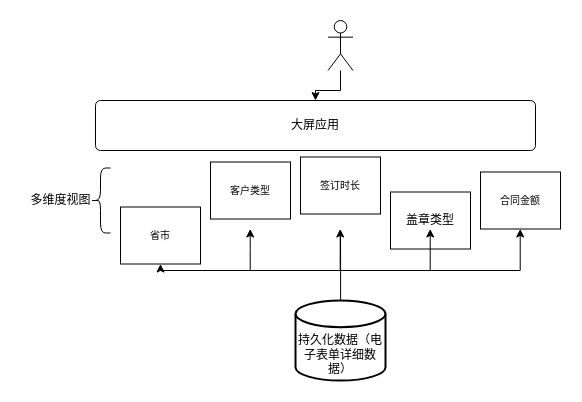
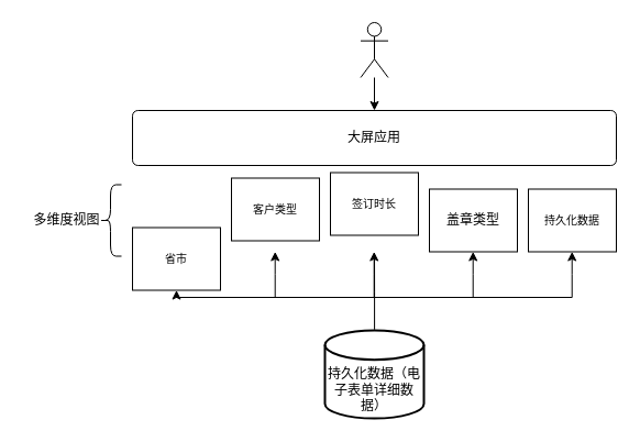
  <mxCell id="0" />
  <mxCell id="1" parent="0" />
  <mxCell id="2" value="" style="group" vertex="1" connectable="0" parent="1"><mxGeometry x="20" y="20" width="540" height="360" as="geometry" /></mxCell>
  <mxCell id="3" value="" style="shape=umlActor;verticalLabelPosition=bottom;verticalAlign=top;html=1;outlineConnect=0;" vertex="1" parent="2"><mxGeometry x="307.5" width="25" height="50" as="geometry" /></mxCell>
  <mxCell id="4" value="&lt;br&gt;&lt;br&gt;持久化数据（电子表单详细数据）" style="strokeWidth=2;html=1;shape=mxgraph.flowchart.database;whiteSpace=wrap;" vertex="1" parent="2"><mxGeometry x="275" y="280" width="90" height="80" as="geometry" /></mxCell>
  <mxCell id="5" value="&lt;font style=&quot;font-size: 10px;&quot;&gt;省市&lt;/font&gt;" style="rounded=0;whiteSpace=wrap;html=1;" vertex="1" parent="2"><mxGeometry x="100" y="186.5" width="80" height="57" as="geometry" /></mxCell>
  <mxCell id="6" value="多维度视图" style="text;html=1;align=center;verticalAlign=middle;resizable=0;points=[];autosize=1;strokeColor=none;fillColor=none;" vertex="1" parent="2"><mxGeometry y="165" width="80" height="30" as="geometry" /></mxCell>
  <mxCell id="7" value="" style="shape=curlyBracket;whiteSpace=wrap;html=1;rounded=1;labelPosition=left;verticalLabelPosition=middle;align=right;verticalAlign=middle;" vertex="1" parent="2"><mxGeometry x="70" y="147.5" width="20" height="65" as="geometry" /></mxCell>
  <mxCell id="8" value="&lt;font style=&quot;font-size: 10px;&quot;&gt;客户类型&lt;/font&gt;" style="rounded=0;whiteSpace=wrap;html=1;" vertex="1" parent="2"><mxGeometry x="190" y="141.5" width="80" height="57" as="geometry" /></mxCell>
  <mxCell id="9" value="&lt;font style=&quot;font-size: 10px;&quot;&gt;签订时长&lt;/font&gt;" style="rounded=0;whiteSpace=wrap;html=1;" vertex="1" parent="2"><mxGeometry x="280" y="136.5" width="80" height="57" as="geometry" /></mxCell>
- <mxCell id="10" value="盖章类型" style="rounded=0;whiteSpace=wrap;html=1;" vertex="1" parent="2"><mxGeometry x="370" y="171.5" width="80" height="57" as="geometry" /></mxCell>
- <mxCell id="11" value="&lt;font style=&quot;font-size: 10px;&quot;&gt;合同金额&lt;/font&gt;" style="rounded=0;whiteSpace=wrap;html=1;" vertex="1" parent="2"><mxGeometry x="460" y="151.5" width="80" height="57" as="geometry" /></mxCell>
+ <mxCell id="10" value="盖章类型" style="rounded=0;whiteSpace=wrap;html=1;" vertex="1" parent="2"><mxGeometry x="370" y="151.5" width="80" height="57" as="geometry" /></mxCell>
+ <mxCell id="11" value="&lt;font style=&quot;font-size: 10px;&quot;&gt;持久化数据&lt;/font&gt;" style="rounded=0;whiteSpace=wrap;html=1;" vertex="1" parent="2"><mxGeometry x="460" y="151.5" width="80" height="57" as="geometry" /></mxCell>
  <mxCell id="12" value="" style="endArrow=none;html=1;rounded=0;edgeStyle=elbowEdgeStyle;elbow=vertical;" edge="1" parent="2"><mxGeometry width="50" height="50" relative="1" as="geometry"><mxPoint x="140" y="250" as="sourcePoint" /><mxPoint x="500" y="250" as="targetPoint" /></mxGeometry></mxCell>
  <mxCell id="13" value="" style="endArrow=classic;html=1;rounded=0;entryX=0.5;entryY=1;entryDx=0;entryDy=0;edgeStyle=elbowEdgeStyle;elbow=vertical;" edge="1" parent="2" target="5"><mxGeometry width="50" height="50" relative="1" as="geometry"><mxPoint x="140" y="250" as="sourcePoint" /><mxPoint x="165" y="220" as="targetPoint" /></mxGeometry></mxCell>
  <mxCell id="14" value="" style="endArrow=classic;html=1;rounded=0;entryX=0.5;entryY=1;entryDx=0;entryDy=0;edgeStyle=elbowEdgeStyle;elbow=vertical;" edge="1" parent="2"><mxGeometry width="50" height="50" relative="1" as="geometry"><mxPoint x="229.71" y="249.5" as="sourcePoint" /><mxPoint x="229.71" y="208.5" as="targetPoint" /></mxGeometry></mxCell>
  <mxCell id="15" value="" style="endArrow=classic;html=1;rounded=0;entryX=0.5;entryY=1;entryDx=0;entryDy=0;edgeStyle=elbowEdgeStyle;elbow=vertical;" edge="1" parent="2"><mxGeometry width="50" height="50" relative="1" as="geometry"><mxPoint x="319.71" y="249.5" as="sourcePoint" /><mxPoint x="319.71" y="208.5" as="targetPoint" /></mxGeometry></mxCell>
  <mxCell id="16" value="" style="endArrow=classic;html=1;rounded=0;entryX=0.5;entryY=1;entryDx=0;entryDy=0;edgeStyle=elbowEdgeStyle;elbow=vertical;" edge="1" parent="2"><mxGeometry width="50" height="50" relative="1" as="geometry"><mxPoint x="409.71" y="249.5" as="sourcePoint" /><mxPoint x="409.71" y="208.5" as="targetPoint" /></mxGeometry></mxCell>
  <mxCell id="17" value="" style="endArrow=classic;html=1;rounded=0;entryX=0.5;entryY=1;entryDx=0;entryDy=0;edgeStyle=elbowEdgeStyle;elbow=vertical;" edge="1" parent="2"><mxGeometry width="50" height="50" relative="1" as="geometry"><mxPoint x="499.71" y="249.5" as="sourcePoint" /><mxPoint x="499.71" y="208.5" as="targetPoint" /></mxGeometry></mxCell>
  <mxCell id="18" value="" style="endArrow=none;html=1;rounded=0;exitX=0.501;exitY=-0.009;exitDx=0;exitDy=0;exitPerimeter=0;edgeStyle=elbowEdgeStyle;elbow=vertical;" edge="1" parent="2" source="4"><mxGeometry width="50" height="50" relative="1" as="geometry"><mxPoint x="330" y="270" as="sourcePoint" /><mxPoint x="320" y="210" as="targetPoint" /></mxGeometry></mxCell>
- <mxCell id="19" value="大屏应用" style="rounded=1;arcSize=10;whiteSpace=wrap;html=1;align=center;" vertex="1" parent="2"><mxGeometry x="75" y="80" width="440" height="50" as="geometry" /></mxCell>
+ <mxCell id="19" value="大屏应用" style="rounded=1;arcSize=10;whiteSpace=wrap;html=1;align=center;" vertex="1" parent="2"><mxGeometry x="100" y="80" width="440" height="50" as="geometry" /></mxCell>
  <mxCell id="20" value="" style="edgeStyle=orthogonalEdgeStyle;rounded=0;orthogonalLoop=1;jettySize=auto;html=1;" edge="1" parent="2" source="3" target="19"><mxGeometry relative="1" as="geometry" /></mxCell>
